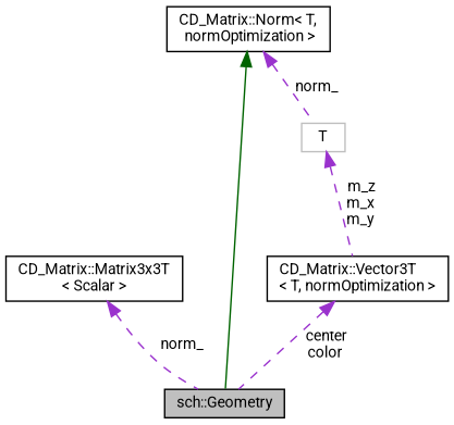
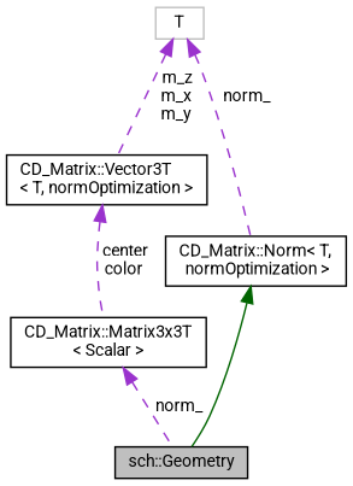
  digraph {
    fontname=Roboto
    node [color=black fillcolor=white fontname=Roboto fontsize=10 shape=record style=filled]
    edge [color=darkorchid3 dir=back fontname=Roboto fontsize=10 labelfontname=Helvetica labelfontsize=10 style=dashed]
    n1 [fillcolor=grey75 fontcolor=black height=0.2 label="sch::Geometry" width=0.4]
    n2 [height=0.2 label="CD_Matrix::Matrix3x3T\l\< Scalar \>" width=0.4]
    n3 [height=0.2 label="CD_Matrix::Vector3T\l\< T, normOptimization \>" width=0.4]
    n4 [height=0.2 label="CD_Matrix::Norm\< T,\l normOptimization \>" width=0.4]
    n5 [color=grey75 height=0.2 label=T width=0.4]
    n2 -> n1 [label=" norm_"]
-   n3 -> n1 [label=" center\ncolor"]
+   n3 -> n2 [label=" center\ncolor"]
    n4 -> n1 [color=darkgreen style=solid]
    n5 -> n3 [label=" m_z\nm_x\nm_y"]
-   n4 -> n5 [label=" norm_"]
+   n5 -> n4 [label=" norm_"]
  }
